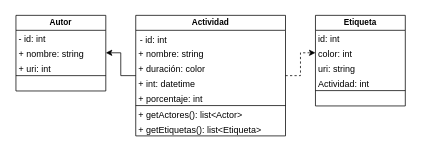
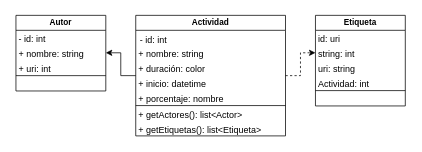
  <mxCell id="0" />
  <mxCell id="1" parent="0" />
  <mxCell id="2" value="Autor" style="swimlane;fontStyle=1;align=center;verticalAlign=top;childLayout=stackLayout;horizontal=1;startSize=20;horizontalStack=0;resizeParent=1;resizeParentMax=0;resizeLast=0;collapsible=1;marginBottom=0;fontSize=11;spacing=-2;" vertex="1" parent="1"><mxGeometry x="20" y="20" width="120" height="101" as="geometry" /></mxCell>
  <mxCell id="3" value="- id: int" style="text;strokeColor=none;fillColor=none;align=left;verticalAlign=top;spacingLeft=4;spacingRight=4;overflow=hidden;rotatable=0;points=[[0,0.5],[1,0.5]];portConstraint=eastwest;fontStyle=0;fontSize=12;spacing=0;" vertex="1" parent="2"><mxGeometry y="20" width="120" height="20" as="geometry" /></mxCell>
  <mxCell id="4" value="+ nombre: string" style="text;strokeColor=none;fillColor=none;align=left;verticalAlign=top;spacingLeft=4;spacingRight=4;overflow=hidden;rotatable=0;points=[[0,0.5],[1,0.5]];portConstraint=eastwest;fontSize=12;spacing=0;" vertex="1" parent="2"><mxGeometry y="40" width="120" height="20" as="geometry" /></mxCell>
  <mxCell id="5" value="+ uri: int" style="text;strokeColor=none;fillColor=none;align=left;verticalAlign=top;spacingLeft=4;spacingRight=4;overflow=hidden;rotatable=0;points=[[0,0.5],[1,0.5]];portConstraint=eastwest;fontSize=12;spacing=0;" vertex="1" parent="2"><mxGeometry y="60" width="120" height="20" as="geometry" /></mxCell>
  <mxCell id="6" value="" style="line;strokeWidth=1;fillColor=none;align=left;verticalAlign=middle;spacingTop=-1;spacingLeft=3;spacingRight=3;rotatable=0;labelPosition=right;points=[];portConstraint=eastwest;" vertex="1" parent="2"><mxGeometry y="80" width="120" height="1" as="geometry" /></mxCell>
  <mxCell id="7" value=" " style="text;strokeColor=none;fillColor=none;align=left;verticalAlign=top;spacingLeft=4;spacingRight=4;overflow=hidden;rotatable=0;points=[[0,0.5],[1,0.5]];portConstraint=eastwest;spacing=0;" vertex="1" parent="2"><mxGeometry y="81" width="120" height="20" as="geometry" /></mxCell>
  <mxCell id="8" style="edgeStyle=orthogonalEdgeStyle;rounded=0;orthogonalLoop=1;jettySize=auto;html=1;entryX=1;entryY=0.5;entryDx=0;entryDy=0;" edge="1" parent="1" source="10" target="4"><mxGeometry relative="1" as="geometry" /></mxCell>
  <mxCell id="9" style="edgeStyle=orthogonalEdgeStyle;rounded=0;orthogonalLoop=1;jettySize=auto;html=1;entryX=0;entryY=0.5;entryDx=0;entryDy=0;dashed=1;" edge="1" parent="1" source="10" target="21"><mxGeometry relative="1" as="geometry" /></mxCell>
  <mxCell id="10" value="Actividad" style="swimlane;fontStyle=1;align=center;verticalAlign=top;childLayout=stackLayout;horizontal=1;startSize=20;horizontalStack=0;resizeParent=1;resizeParentMax=0;resizeLast=0;collapsible=1;marginBottom=0;fontSize=11;spacing=-2;" vertex="1" parent="1"><mxGeometry x="180" y="20" width="200" height="161" as="geometry" /></mxCell>
  <mxCell id="11" value="- id: int" style="text;strokeColor=none;fillColor=none;align=left;verticalAlign=top;spacingLeft=4;spacingRight=4;overflow=hidden;rotatable=0;points=[[0,0.5],[1,0.5]];portConstraint=eastwest;fontStyle=0;fontSize=12;" vertex="1" parent="10"><mxGeometry y="20" width="200" height="20" as="geometry" /></mxCell>
  <mxCell id="12" value="+ nombre: string" style="text;strokeColor=none;fillColor=none;align=left;verticalAlign=top;spacingLeft=4;spacingRight=4;overflow=hidden;rotatable=0;points=[[0,0.5],[1,0.5]];portConstraint=eastwest;fontSize=12;spacing=0;" vertex="1" parent="10"><mxGeometry y="40" width="200" height="20" as="geometry" /></mxCell>
  <mxCell id="13" value="+ duración: color" style="text;strokeColor=none;fillColor=none;align=left;verticalAlign=top;spacingLeft=4;spacingRight=4;overflow=hidden;rotatable=0;points=[[0,0.5],[1,0.5]];portConstraint=eastwest;fontSize=12;spacing=0;" vertex="1" parent="10"><mxGeometry y="60" width="200" height="20" as="geometry" /></mxCell>
- <mxCell id="14" value="+ int: datetime" style="text;strokeColor=none;fillColor=none;align=left;verticalAlign=top;spacingLeft=4;spacingRight=4;overflow=hidden;rotatable=0;points=[[0,0.5],[1,0.5]];portConstraint=eastwest;fontSize=12;spacing=0;" vertex="1" parent="10"><mxGeometry y="80" width="200" height="20" as="geometry" /></mxCell>
- <mxCell id="15" value="+ porcentaje: int" style="text;strokeColor=none;fillColor=none;align=left;verticalAlign=top;spacingLeft=4;spacingRight=4;overflow=hidden;rotatable=0;points=[[0,0.5],[1,0.5]];portConstraint=eastwest;fontSize=12;spacing=0;" vertex="1" parent="10"><mxGeometry y="100" width="200" height="20" as="geometry" /></mxCell>
+ <mxCell id="14" value="+ inicio: datetime" style="text;strokeColor=none;fillColor=none;align=left;verticalAlign=top;spacingLeft=4;spacingRight=4;overflow=hidden;rotatable=0;points=[[0,0.5],[1,0.5]];portConstraint=eastwest;fontSize=12;spacing=0;" vertex="1" parent="10"><mxGeometry y="80" width="200" height="20" as="geometry" /></mxCell>
+ <mxCell id="15" value="+ porcentaje: nombre" style="text;strokeColor=none;fillColor=none;align=left;verticalAlign=top;spacingLeft=4;spacingRight=4;overflow=hidden;rotatable=0;points=[[0,0.5],[1,0.5]];portConstraint=eastwest;fontSize=12;spacing=0;" vertex="1" parent="10"><mxGeometry y="100" width="200" height="20" as="geometry" /></mxCell>
  <mxCell id="16" value="" style="line;strokeWidth=1;fillColor=none;align=left;verticalAlign=middle;spacingTop=-1;spacingLeft=3;spacingRight=3;rotatable=0;labelPosition=right;points=[];portConstraint=eastwest;" vertex="1" parent="10"><mxGeometry y="120" width="200" height="1" as="geometry" /></mxCell>
  <mxCell id="17" value="+ getActores(): list&lt;Actor&gt;" style="text;strokeColor=none;fillColor=none;align=left;verticalAlign=top;spacingLeft=4;spacingRight=4;overflow=hidden;rotatable=0;points=[[0,0.5],[1,0.5]];portConstraint=eastwest;spacing=0;" vertex="1" parent="10"><mxGeometry y="121" width="200" height="20" as="geometry" /></mxCell>
  <mxCell id="18" value="+ getEtiquetas(): list&lt;Etiqueta&gt;" style="text;strokeColor=none;fillColor=none;align=left;verticalAlign=top;spacingLeft=4;spacingRight=4;overflow=hidden;rotatable=0;points=[[0,0.5],[1,0.5]];portConstraint=eastwest;spacing=0;" vertex="1" parent="10"><mxGeometry y="141" width="200" height="20" as="geometry" /></mxCell>
  <mxCell id="19" value="Etiqueta" style="swimlane;fontStyle=1;align=center;verticalAlign=top;childLayout=stackLayout;horizontal=1;startSize=20;horizontalStack=0;resizeParent=1;resizeParentMax=0;resizeLast=0;collapsible=1;marginBottom=0;fontSize=11;spacing=-2;" vertex="1" parent="1"><mxGeometry x="420" y="20" width="120" height="121" as="geometry" /></mxCell>
- <mxCell id="20" value="id: int" style="text;strokeColor=none;fillColor=none;align=left;verticalAlign=top;spacingLeft=4;spacingRight=4;overflow=hidden;rotatable=0;points=[[0,0.5],[1,0.5]];portConstraint=eastwest;fontStyle=0;fontSize=12;spacing=0;" vertex="1" parent="19"><mxGeometry y="20" width="120" height="20" as="geometry" /></mxCell>
- <mxCell id="21" value="color: int" style="text;strokeColor=none;fillColor=none;align=left;verticalAlign=top;spacingLeft=4;spacingRight=4;overflow=hidden;rotatable=0;points=[[0,0.5],[1,0.5]];portConstraint=eastwest;fontSize=12;spacing=0;" vertex="1" parent="19"><mxGeometry y="40" width="120" height="20" as="geometry" /></mxCell>
+ <mxCell id="20" value="id: uri" style="text;strokeColor=none;fillColor=none;align=left;verticalAlign=top;spacingLeft=4;spacingRight=4;overflow=hidden;rotatable=0;points=[[0,0.5],[1,0.5]];portConstraint=eastwest;fontStyle=0;fontSize=12;spacing=0;" vertex="1" parent="19"><mxGeometry y="20" width="120" height="20" as="geometry" /></mxCell>
+ <mxCell id="21" value="string: int" style="text;strokeColor=none;fillColor=none;align=left;verticalAlign=top;spacingLeft=4;spacingRight=4;overflow=hidden;rotatable=0;points=[[0,0.5],[1,0.5]];portConstraint=eastwest;fontSize=12;spacing=0;" vertex="1" parent="19"><mxGeometry y="40" width="120" height="20" as="geometry" /></mxCell>
  <mxCell id="22" value="uri: string" style="text;strokeColor=none;fillColor=none;align=left;verticalAlign=top;spacingLeft=4;spacingRight=4;overflow=hidden;rotatable=0;points=[[0,0.5],[1,0.5]];portConstraint=eastwest;fontSize=12;spacing=0;" vertex="1" parent="19"><mxGeometry y="60" width="120" height="20" as="geometry" /></mxCell>
  <mxCell id="23" value="Actividad: int" style="text;strokeColor=none;fillColor=none;align=left;verticalAlign=top;spacingLeft=4;spacingRight=4;overflow=hidden;rotatable=0;points=[[0,0.5],[1,0.5]];portConstraint=eastwest;fontSize=12;spacing=0;" vertex="1" parent="19"><mxGeometry y="80" width="120" height="20" as="geometry" /></mxCell>
  <mxCell id="24" value="" style="line;strokeWidth=1;fillColor=none;align=left;verticalAlign=middle;spacingTop=-1;spacingLeft=3;spacingRight=3;rotatable=0;labelPosition=right;points=[];portConstraint=eastwest;" vertex="1" parent="19"><mxGeometry y="100" width="120" height="1" as="geometry" /></mxCell>
  <mxCell id="25" value=" " style="text;strokeColor=none;fillColor=none;align=left;verticalAlign=top;spacingLeft=4;spacingRight=4;overflow=hidden;rotatable=0;points=[[0,0.5],[1,0.5]];portConstraint=eastwest;spacing=0;" vertex="1" parent="19"><mxGeometry y="101" width="120" height="20" as="geometry" /></mxCell>
